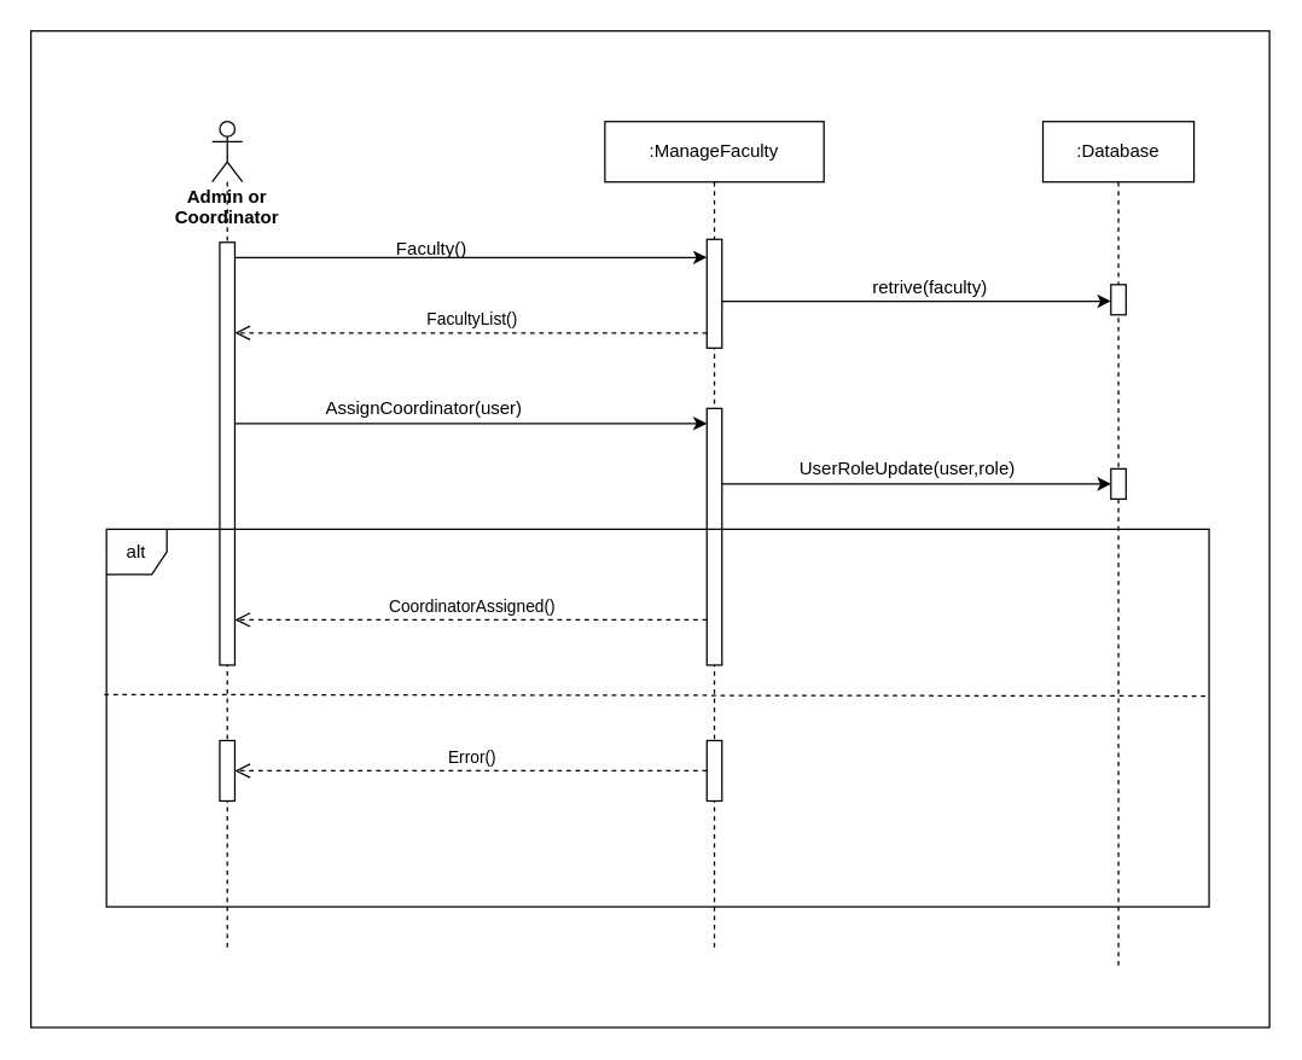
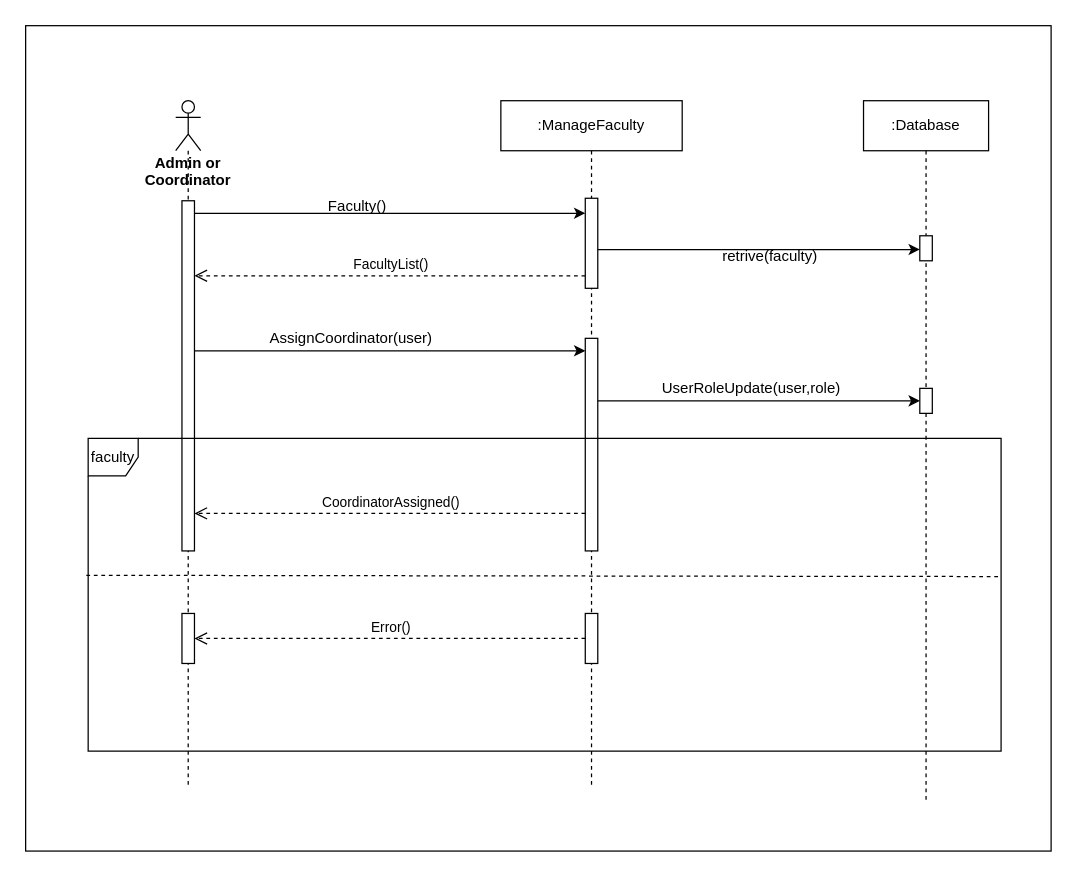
  <mxCell id="0" />
  <mxCell id="1" parent="0" />
  <mxCell id="2" value="" style="rounded=0;whiteSpace=wrap;html=1;" vertex="1" parent="1"><mxGeometry x="20" y="20" width="820" height="660" as="geometry" /></mxCell>
  <mxCell id="3" value="&lt;b&gt;Admin or Coordinator&lt;/b&gt;" style="shape=umlLifeline;participant=umlActor;perimeter=lifelinePerimeter;whiteSpace=wrap;html=1;container=1;collapsible=0;recursiveResize=0;verticalAlign=top;spacingTop=36;outlineConnect=0;" vertex="1" parent="1"><mxGeometry x="140" y="80" width="20" height="550" as="geometry" /></mxCell>
  <mxCell id="4" value="" style="html=1;points=[];perimeter=orthogonalPerimeter;" vertex="1" parent="3"><mxGeometry x="5" y="80" width="10" height="280" as="geometry" /></mxCell>
  <mxCell id="5" value="" style="html=1;points=[];perimeter=orthogonalPerimeter;" vertex="1" parent="3"><mxGeometry x="5" y="410" width="10" height="40" as="geometry" /></mxCell>
  <mxCell id="6" value=":ManageFaculty" style="shape=umlLifeline;perimeter=lifelinePerimeter;whiteSpace=wrap;html=1;container=1;collapsible=0;recursiveResize=0;outlineConnect=0;" vertex="1" parent="1"><mxGeometry x="400" y="80" width="145" height="550" as="geometry" /></mxCell>
  <mxCell id="7" value="" style="html=1;points=[];perimeter=orthogonalPerimeter;" vertex="1" parent="6"><mxGeometry x="67.5" y="78" width="10" height="72" as="geometry" /></mxCell>
  <mxCell id="8" value="" style="html=1;points=[];perimeter=orthogonalPerimeter;" vertex="1" parent="6"><mxGeometry x="67.5" y="190" width="10" height="170" as="geometry" /></mxCell>
  <mxCell id="9" value="" style="html=1;points=[];perimeter=orthogonalPerimeter;" vertex="1" parent="6"><mxGeometry x="67.5" y="410" width="10" height="40" as="geometry" /></mxCell>
  <mxCell id="10" value=":Database" style="shape=umlLifeline;perimeter=lifelinePerimeter;whiteSpace=wrap;html=1;container=1;collapsible=0;recursiveResize=0;outlineConnect=0;" vertex="1" parent="1"><mxGeometry x="690" y="80" width="100" height="560" as="geometry" /></mxCell>
  <mxCell id="11" value="" style="html=1;points=[];perimeter=orthogonalPerimeter;" vertex="1" parent="10"><mxGeometry x="45" y="108" width="10" height="20" as="geometry" /></mxCell>
  <mxCell id="12" value="" style="endArrow=classic;html=1;" edge="1" parent="1" source="4" target="7"><mxGeometry width="50" height="50" relative="1" as="geometry"><mxPoint x="170" y="170" as="sourcePoint" /><mxPoint x="370" y="170" as="targetPoint" /><Array as="points"><mxPoint x="320" y="170" /></Array></mxGeometry></mxCell>
  <mxCell id="13" value="" style="endArrow=classic;html=1;" edge="1" parent="1" source="7" target="11"><mxGeometry width="50" height="50" relative="1" as="geometry"><mxPoint x="490" y="199" as="sourcePoint" /><mxPoint x="680" y="199" as="targetPoint" /><Array as="points"><mxPoint x="630" y="199" /></Array></mxGeometry></mxCell>
  <mxCell id="14" value="" style="endArrow=classic;html=1;" edge="1" parent="1" source="4" target="8"><mxGeometry width="50" height="50" relative="1" as="geometry"><mxPoint x="200" y="280" as="sourcePoint" /><mxPoint x="410" y="280" as="targetPoint" /><Array as="points"><mxPoint x="250" y="280" /></Array></mxGeometry></mxCell>
  <mxCell id="15" value="" style="endArrow=classic;html=1;" edge="1" parent="1" source="8" target="16"><mxGeometry width="50" height="50" relative="1" as="geometry"><mxPoint x="520" y="320" as="sourcePoint" /><mxPoint x="620" y="320" as="targetPoint" /><Array as="points"><mxPoint x="570" y="320" /></Array></mxGeometry></mxCell>
  <mxCell id="16" value="" style="html=1;points=[];perimeter=orthogonalPerimeter;" vertex="1" parent="1"><mxGeometry x="735" y="310" width="10" height="20" as="geometry" /></mxCell>
  <mxCell id="17" value="Error()" style="html=1;verticalAlign=bottom;endArrow=open;dashed=1;endSize=8;" edge="1" parent="1" source="9" target="5"><mxGeometry relative="1" as="geometry"><mxPoint x="420" y="500" as="sourcePoint" /><mxPoint x="180" y="500" as="targetPoint" /><Array as="points"><mxPoint x="310" y="510" /></Array></mxGeometry></mxCell>
  <mxCell id="18" value="CoordinatorAssigned()" style="html=1;verticalAlign=bottom;endArrow=open;dashed=1;endSize=8;" edge="1" parent="1" source="8" target="4"><mxGeometry relative="1" as="geometry"><mxPoint x="460" y="410" as="sourcePoint" /><mxPoint x="160" y="410" as="targetPoint" /><Array as="points"><mxPoint x="300" y="410" /></Array></mxGeometry></mxCell>
  <mxCell id="19" value="FacultyList()" style="html=1;verticalAlign=bottom;endArrow=open;dashed=1;endSize=8;" edge="1" parent="1" source="7" target="4"><mxGeometry relative="1" as="geometry"><mxPoint x="380" y="260" as="sourcePoint" /><mxPoint x="300" y="260" as="targetPoint" /><Array as="points"><mxPoint x="310" y="220" /></Array></mxGeometry></mxCell>
  <mxCell id="20" value="Faculty()" style="text;html=1;align=center;verticalAlign=middle;resizable=0;points=[];autosize=1;" vertex="1" parent="1"><mxGeometry x="255" y="155" width="60" height="20" as="geometry" /></mxCell>
- <mxCell id="21" value="retrive(faculty)" style="text;html=1;align=center;verticalAlign=middle;resizable=0;points=[];autosize=1;" vertex="1" parent="1"><mxGeometry x="570" y="180" width="90" height="20" as="geometry" /></mxCell>
+ <mxCell id="21" value="retrive(faculty)" style="text;html=1;align=center;verticalAlign=middle;resizable=0;points=[];autosize=1;" vertex="1" parent="1"><mxGeometry x="570" y="195" width="90" height="20" as="geometry" /></mxCell>
  <mxCell id="22" value="AssignCoordinator(user)" style="text;html=1;align=center;verticalAlign=middle;resizable=0;points=[];autosize=1;" vertex="1" parent="1"><mxGeometry x="205" y="260" width="150" height="20" as="geometry" /></mxCell>
- <mxCell id="23" value="alt" style="shape=umlFrame;whiteSpace=wrap;html=1;width=40;height=30;" vertex="1" parent="1"><mxGeometry x="70" y="350" width="730" height="250" as="geometry" /></mxCell>
+ <mxCell id="23" value="faculty" style="shape=umlFrame;whiteSpace=wrap;html=1;width=40;height=30;" vertex="1" parent="1"><mxGeometry x="70" y="350" width="730" height="250" as="geometry" /></mxCell>
  <mxCell id="24" value="UserRoleUpdate(user,role)" style="text;html=1;align=center;verticalAlign=middle;resizable=0;points=[];autosize=1;" vertex="1" parent="1"><mxGeometry x="520" y="300" width="160" height="20" as="geometry" /></mxCell>
  <mxCell id="25" value="" style="endArrow=none;dashed=1;html=1;exitX=-0.002;exitY=0.438;exitDx=0;exitDy=0;exitPerimeter=0;entryX=1;entryY=0.442;entryDx=0;entryDy=0;entryPerimeter=0;" edge="1" parent="1" source="23" target="23"><mxGeometry width="50" height="50" relative="1" as="geometry"><mxPoint x="130" y="700" as="sourcePoint" /><mxPoint x="790" y="459" as="targetPoint" /></mxGeometry></mxCell>
